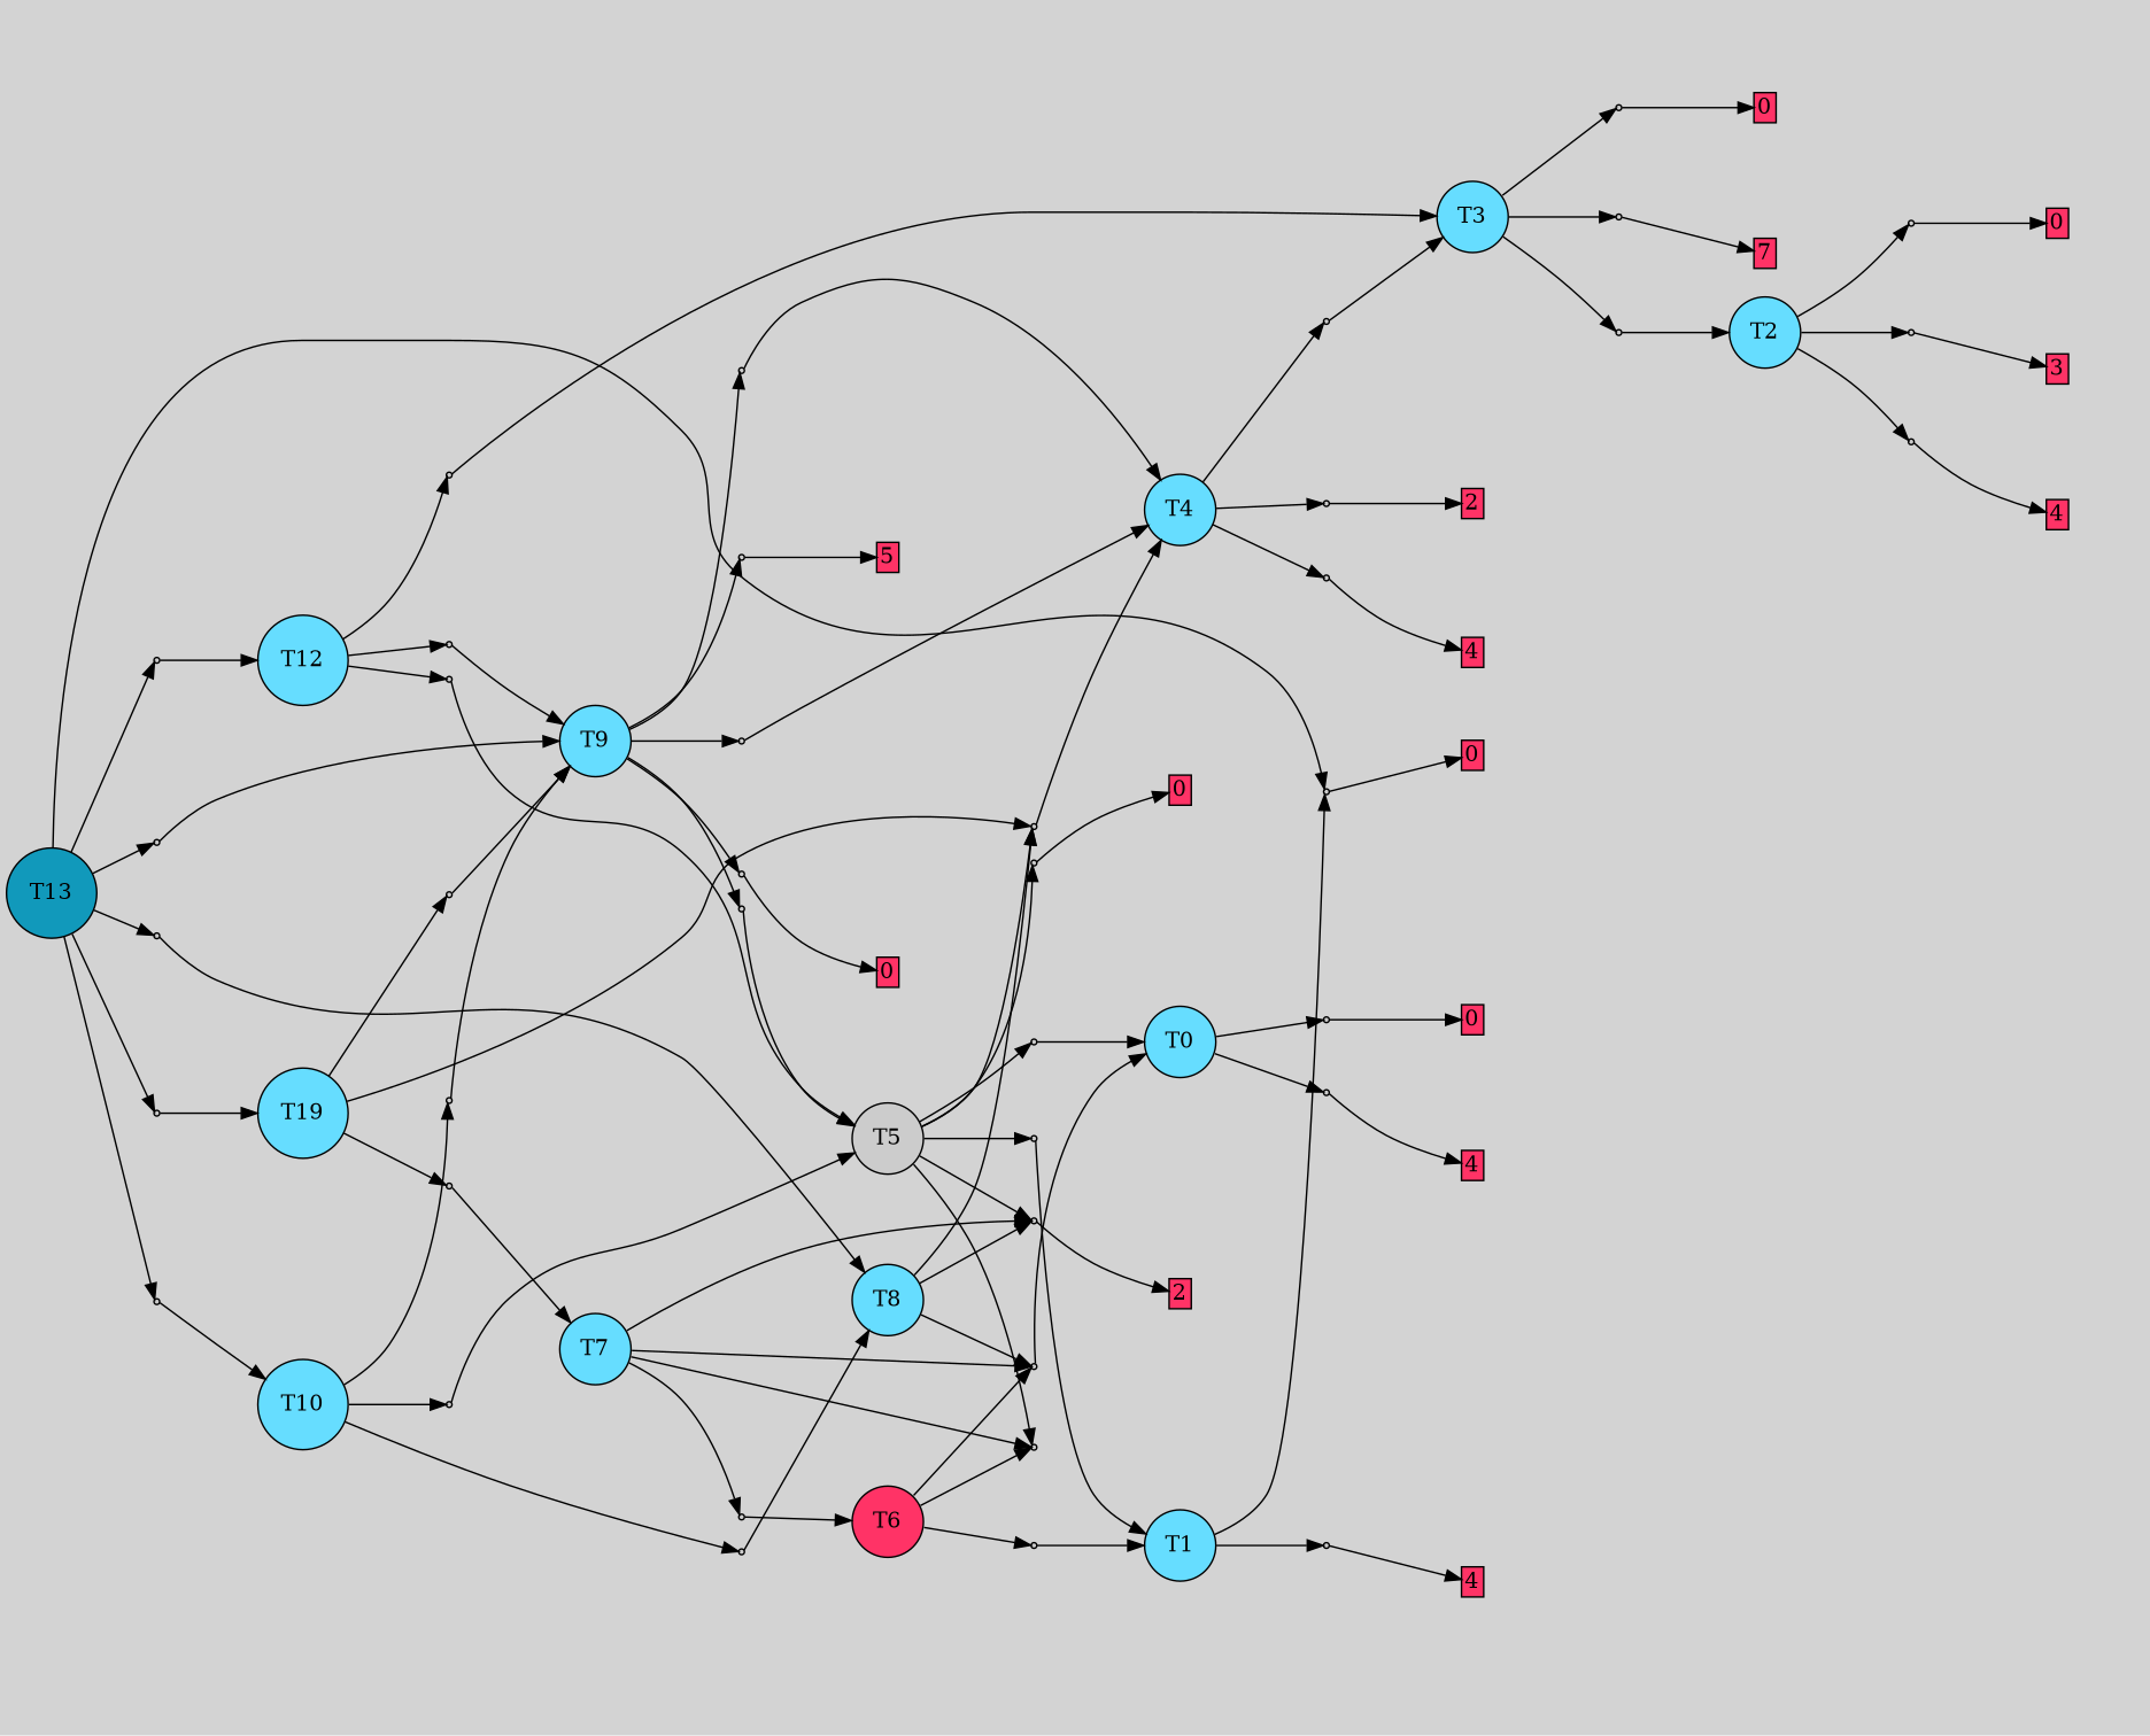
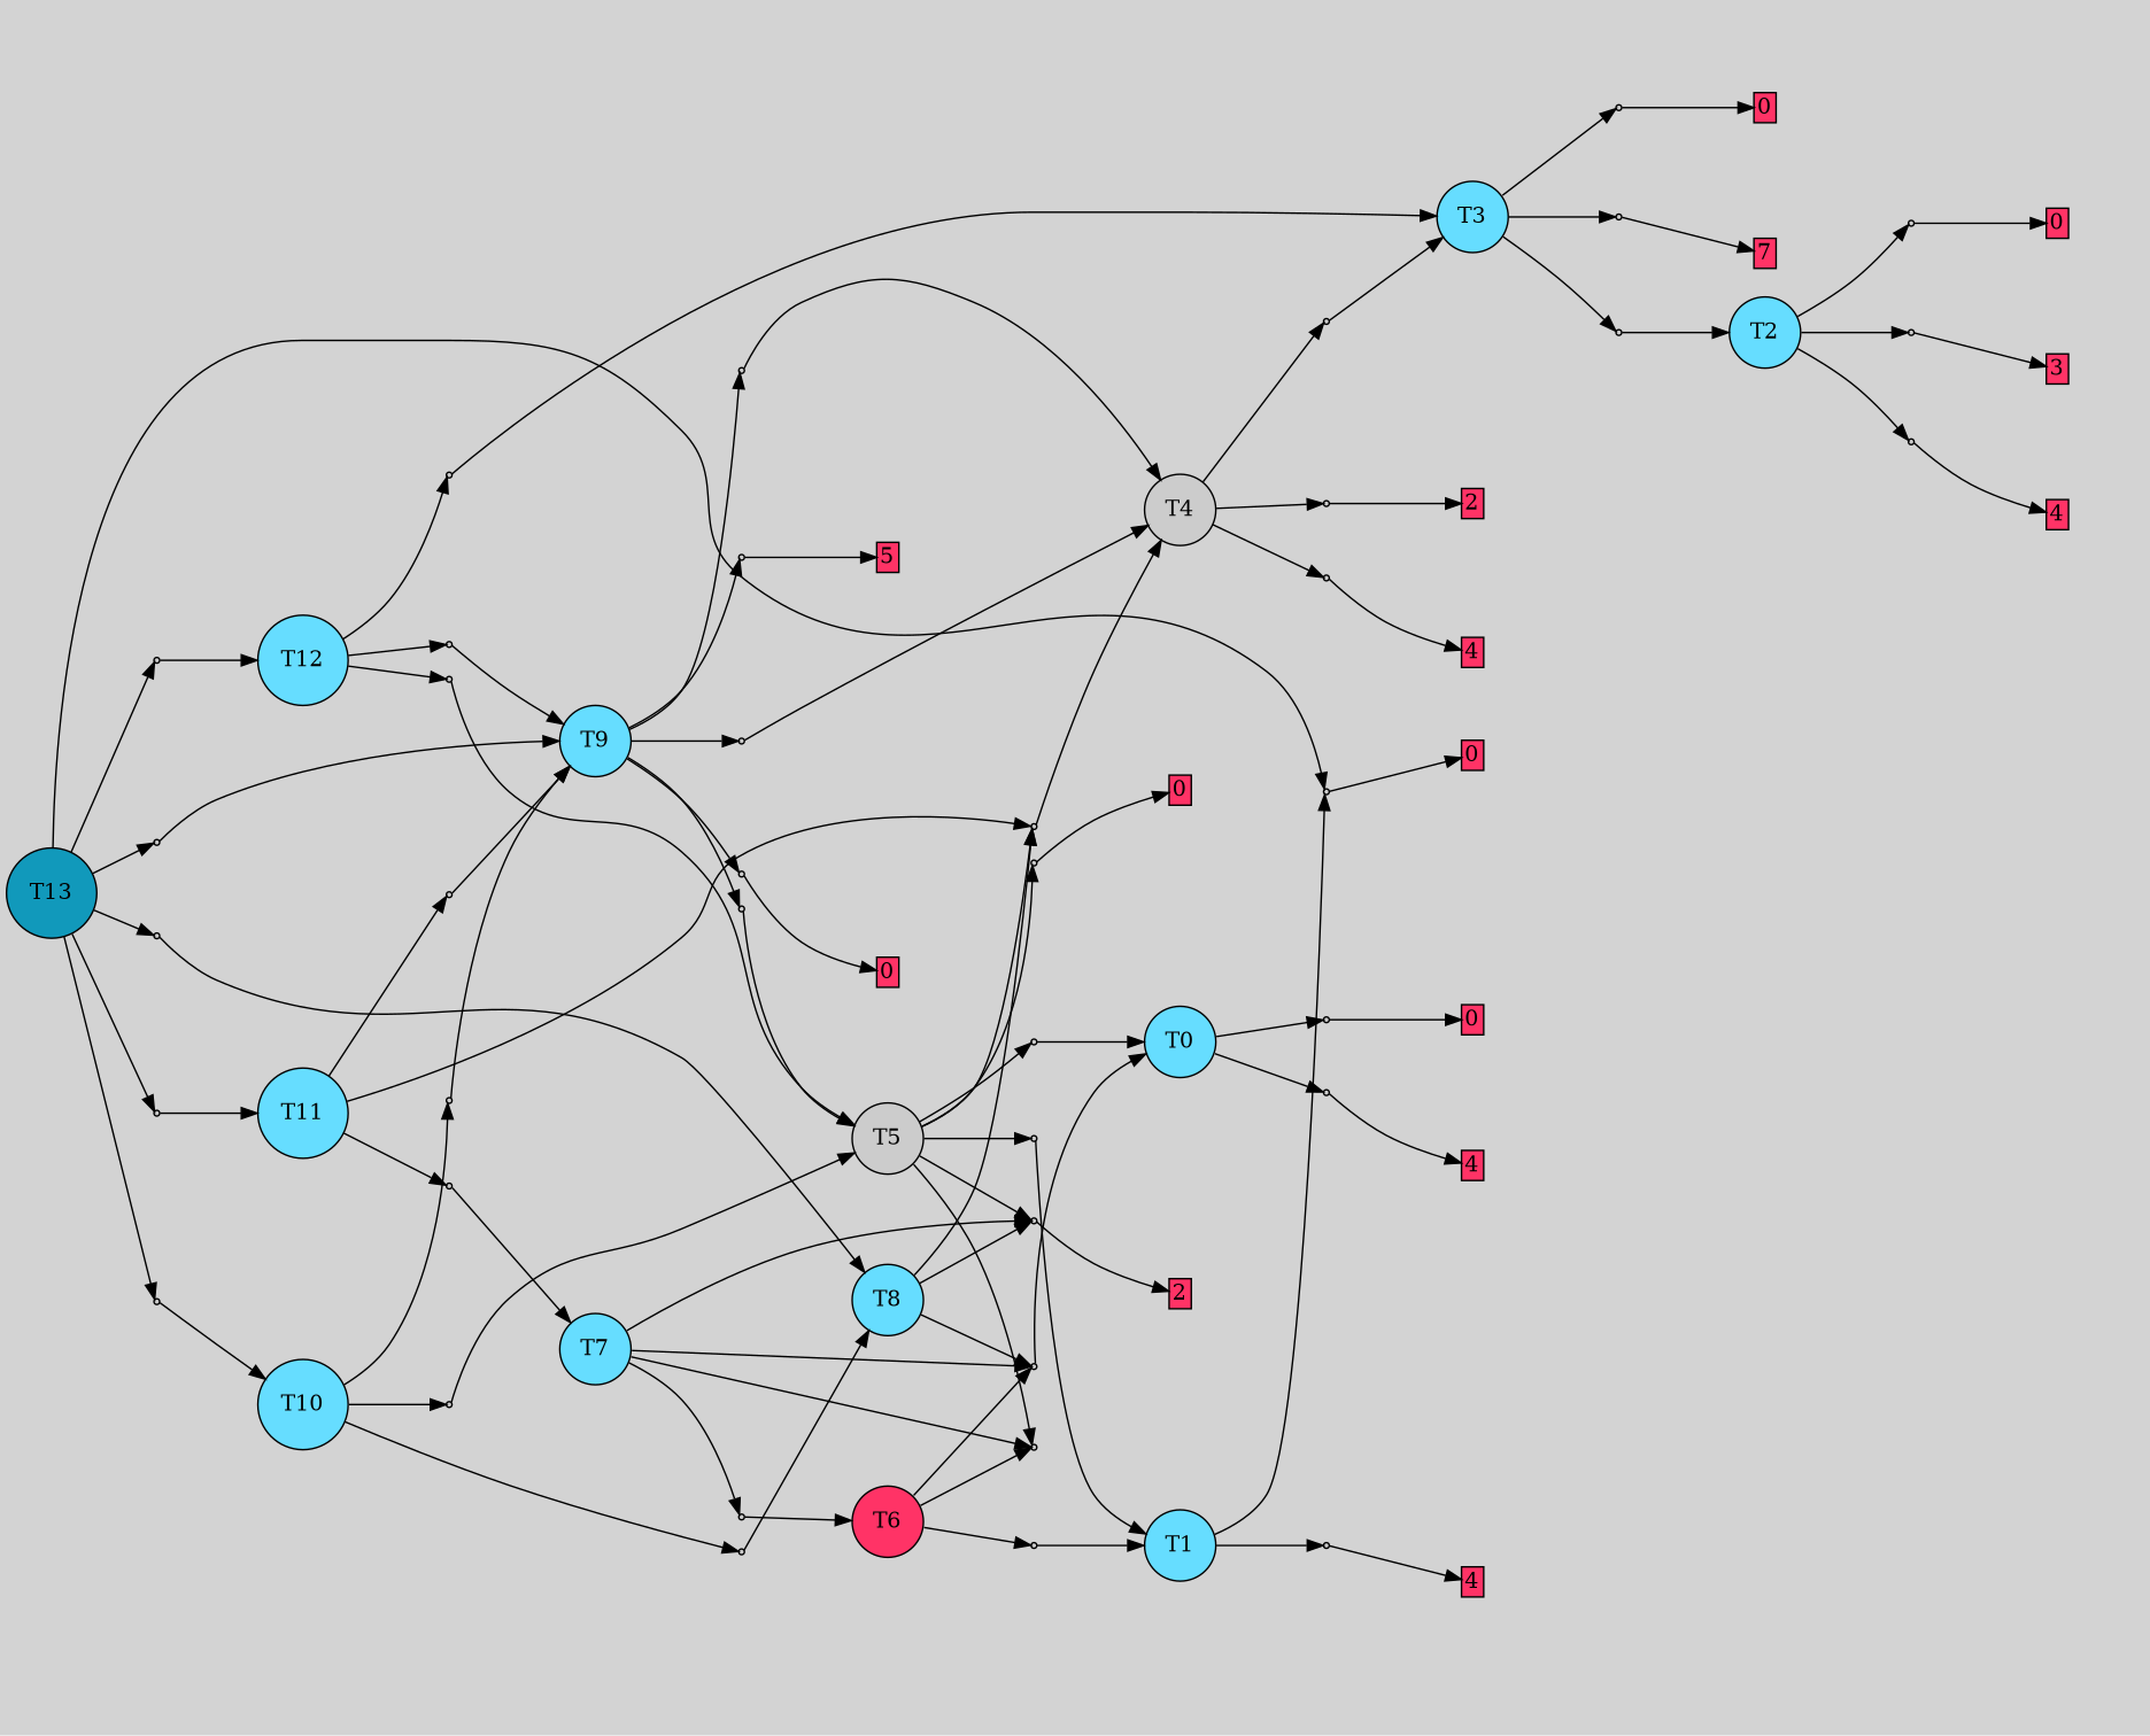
  digraph {
    bgcolor=lightgray
    rankdir=LR
    node [fillcolor="#cccccc" shape=box style=filled]
    T13 [fillcolor="#1199bb" shape=circle]
    P3 [shape=point]
    P35 [shape=point]
    P36 [shape=point]
    P37 [shape=point]
    P38 [shape=point]
    P39 [shape=point]
    T0 [fillcolor="#66ddff" shape=circle]
    P0 [shape=point]
    P1 [shape=point]
    n11 [label="2|0&1|6#3|4&#92;n" style=invis fillcolor=""]
    n12 [fillcolor="#ff3366" height=0 label=0 margin=0.03 width=0]
    n13 [label="1|0&0|1#1|2&#92;n" style=invis fillcolor=""]
    n14 [fillcolor="#ff3366" height=0 label=4 margin=0.03 width=0]
    T1 [fillcolor="#66ddff" shape=circle]
    P2 [shape=point]
    n17 [label="4|0&2|2#1|2&#92;n" style=invis fillcolor=""]
    n18 [fillcolor="#ff3366" height=0 label=4 margin=0.03 width=0]
    n19 [label="2|0&1|6#3|4&#92;n" style=invis fillcolor=""]
    n20 [fillcolor="#ff3366" height=0 label=0 margin=0.03 width=0]
    T2 [fillcolor="#66ddff" shape=circle]
    P4 [shape=point]
    P5 [shape=point]
    P6 [shape=point]
    n25 [label="2|0&1|6#3|4&#92;n" style=invis fillcolor=""]
    n26 [fillcolor="#ff3366" height=0 label=0 margin=0.03 width=0]
    n27 [label="3|0&1|7#3|6&#92;n" style=invis fillcolor=""]
    n28 [fillcolor="#ff3366" height=0 label=3 margin=0.03 width=0]
    n29 [label="4|0&2|2#1|2&#92;n" style=invis fillcolor=""]
    n30 [fillcolor="#ff3366" height=0 label=4 margin=0.03 width=0]
    T3 [fillcolor="#66ddff" shape=circle]
    P7 [shape=point]
    P8 [shape=point]
    P9 [shape=point]
    n35 [label="4|0&4|2#4|4&#92;n" style=invis fillcolor=""]
    n36 [fillcolor="#ff3366" height=0 label=0 margin=0.03 width=0]
    n37 [label="2|0&4|3#3|4&#92;n" style=invis fillcolor=""]
    n38 [fillcolor="#ff3366" height=0 label=7 margin=0.03 width=0]
    n39 [label="0|3&4|2#3|3&#92;n1|0&0|3#4|0&#92;n" style=invis fillcolor=""]
-   T4 [fillcolor="#66ddff" shape=circle]
+   T4 [shape=circle]
    P10 [shape=point]
    P11 [shape=point]
    P12 [shape=point]
    n44 [label="2|0&3|2#4|1&#92;n" style=invis fillcolor=""]
    n45 [fillcolor="#ff3366" height=0 label=2 margin=0.03 width=0]
    n46 [label="6|7&2|4#3|5&#92;n1|0&4|4#0|7&#92;n" style=invis fillcolor=""]
    n47 [fillcolor="#ff3366" height=0 label=4 margin=0.03 width=0]
    n48 [label="2|0&1|6#3|4&#92;n" style=invis fillcolor=""]
    T5 [shape=circle]
    P13 [shape=point]
    P14 [shape=point]
    P15 [shape=point]
    P16 [shape=point]
    P17 [shape=point]
    P18 [shape=point]
    n56 [label="1|0&4|0#3|1&#92;n" style=invis fillcolor=""]
    n57 [label="2|0&3|2#4|1&#92;n" style=invis fillcolor=""]
    n58 [fillcolor="#ff3366" height=0 label=2 margin=0.03 width=0]
    n59 [label="4|0&4|2#4|1&#92;n" style=invis fillcolor=""]
    n60 [label="2|0&2|6#3|4&#92;n" style=invis fillcolor=""]
    n61 [fillcolor="#ff3366" height=0 label=0 margin=0.03 width=0]
    n62 [label="8|3&1|0#0|2&#92;n1|0&0|6#0|3&#92;n" style=invis fillcolor=""]
    n63 [label="3|0&1|4#3|7&#92;n" style=invis fillcolor=""]
    T6 [fillcolor="#ff3366" shape=circle]
    P19 [shape=point]
    P20 [shape=point]
    n67 [label="2|0&1|6#3|4&#92;n" style=invis fillcolor=""]
    n68 [label="2|0&1|1#3|4&#92;n" style=invis fillcolor=""]
    T7 [fillcolor="#66ddff" shape=circle]
    P21 [shape=point]
    n71 [label="4|0&4|6#3|1&#92;n" style=invis fillcolor=""]
    T8 [fillcolor="#66ddff" shape=circle]
    T9 [fillcolor="#66ddff" shape=circle]
    P22 [shape=point]
    P23 [shape=point]
    P24 [shape=point]
    P25 [shape=point]
    P26 [shape=point]
    n79 [label="5|4&3|2#0|7&#92;n3|0&4|6#0|4&#92;n" style=invis fillcolor=""]
    n80 [fillcolor="#ff3366" height=0 label=5 margin=0.03 width=0]
    n81 [label="6|2&0|3#2|7&#92;n8|3&1|0#0|2&#92;n4|6&2|4#0|2&#92;n1|0&0|6#0|3&#92;n" style=invis fillcolor=""]
    n82 [label="1|0&4|1#4|5&#92;n" style=invis fillcolor=""]
    n83 [label="8|3&1|0#0|2&#92;n1|0&0|6#0|3&#92;n" style=invis fillcolor=""]
    n84 [label="2|0&2|6#3|4&#92;n" style=invis fillcolor=""]
    n85 [fillcolor="#ff3366" height=0 label=0 margin=0.03 width=0]
    T10 [fillcolor="#66ddff" shape=circle]
    P27 [shape=point]
    P28 [shape=point]
    P29 [shape=point]
    n90 [label="2|0&4|5#3|6&#92;n" style=invis fillcolor=""]
    n91 [label="1|0&4|1#3|6&#92;n" style=invis fillcolor=""]
    n92 [label="2|0&1|1#3|4&#92;n" style=invis fillcolor=""]
-   T11 [fillcolor="#66ddff" shape=circle label=T19]
+   T11 [fillcolor="#66ddff" shape=circle]
    P30 [shape=point]
    P31 [shape=point]
    n96 [label="2|0&4|5#3|6&#92;n" style=invis fillcolor=""]
    n97 [label="1|0&4|0#1|4&#92;n" style=invis fillcolor=""]
    T12 [fillcolor="#66ddff" shape=circle]
    P32 [shape=point]
    P33 [shape=point]
    P34 [shape=point]
    n102 [label="2|4&3|6#3|7&#92;n2|0&0|4#4|2&#92;n" style=invis fillcolor=""]
    n103 [label="2|0&4|5#3|6&#92;n" style=invis fillcolor=""]
    n104 [label="1|0&4|1#4|5&#92;n" style=invis fillcolor=""]
    n105 [label="8|2&3|5#2|7&#92;n1|0&0|2#2|0&#92;n" style=invis fillcolor=""]
    n106 [label="1|4&3|6#3|7&#92;n2|0&0|4#4|5&#92;n" style=invis fillcolor=""]
    n107 [label="2|0&4|5#3|6&#92;n" style=invis fillcolor=""]
    n108 [label="1|0&4|3#4|3&#92;n" style=invis fillcolor=""]
    n109 [label="2|0&3|2#4|1&#92;n" style=invis fillcolor=""]
    subgraph sub_1 {
      rank=same
      T13
    }
    T13 -> P3
    T13 -> P35
    T13 -> P36
    T13 -> P37
    T13 -> P38
    T13 -> P39
    P3 -> n19 [style=invis]
    P3 -> n20
    P35 -> T8
    P35 -> n105 [style=invis]
    P36 -> T12
    P36 -> n106 [style=invis]
    P37 -> T9
    P37 -> n107 [style=invis]
    P38 -> T11
    P38 -> n108 [style=invis]
    P39 -> T10
    P39 -> n109 [style=invis]
    T0 -> P0
    T0 -> P1
    P0 -> n11 [style=invis]
    P0 -> n12
    P1 -> n13 [style=invis]
    P1 -> n14
    T1 -> P3
    T1 -> P2
    P2 -> n17 [style=invis]
    P2 -> n18
    T2 -> P4
    T2 -> P5
    T2 -> P6
    P4 -> n25 [style=invis]
    P4 -> n26
    P5 -> n27 [style=invis]
    P5 -> n28
    P6 -> n29 [style=invis]
    P6 -> n30
    T3 -> P7
    T3 -> P8
    T3 -> P9
    P7 -> n35 [style=invis]
    P7 -> n36
    P8 -> n37 [style=invis]
    P8 -> n38
    P9 -> T2
    P9 -> n39 [style=invis]
    T4 -> P10
    T4 -> P11
    T4 -> P12
    P10 -> n44 [style=invis]
    P10 -> n45
    P11 -> n46 [style=invis]
    P11 -> n47
    P12 -> T3
    P12 -> n48 [style=invis]
    T5 -> P13
    T5 -> P14
    T5 -> P15
    T5 -> P16
    T5 -> P17
    T5 -> P18
    P13 -> n56 [style=invis]
    P14 -> n57 [style=invis]
    P14 -> n58
    P15 -> T0
    P15 -> n59 [style=invis]
    P16 -> n60 [style=invis]
    P16 -> n61
    P17 -> T4
    P17 -> n62 [style=invis]
    P18 -> T1
    P18 -> n63 [style=invis]
    T6 -> P13
    T6 -> P19
    T6 -> P20
    P19 -> T0
    P19 -> n67 [style=invis]
    P20 -> T1
    P20 -> n68 [style=invis]
    T7 -> P13
    T7 -> P14
    T7 -> P19
    T7 -> P21
    P21 -> T6
    P21 -> n71 [style=invis]
    T8 -> P14
    T8 -> P17
    T8 -> P19
    T9 -> P22
    T9 -> P23
    T9 -> P24
    T9 -> P25
    T9 -> P26
    P22 -> n79 [style=invis]
    P22 -> n80
    P23 -> T4
    P23 -> n81 [style=invis]
    P24 -> T5
    P24 -> n82 [style=invis]
    P25 -> T4
    P25 -> n83 [style=invis]
    P26 -> n84 [style=invis]
    P26 -> n85
    T10 -> P27
    T10 -> P28
    T10 -> P29
    P27 -> T9
    P27 -> n90 [style=invis]
    P28 -> T8
    P28 -> n91 [style=invis]
    P29 -> T5
    P29 -> n92 [style=invis]
    T11 -> P17
    T11 -> P30
    T11 -> P31
    P30 -> T9
    P30 -> n96 [style=invis]
    P31 -> T7
    P31 -> n97 [style=invis]
    T12 -> P32
    T12 -> P33
    T12 -> P34
    P32 -> T3
    P32 -> n102 [style=invis]
    P33 -> T9
    P33 -> n103 [style=invis]
    P34 -> T5
    P34 -> n104 [style=invis]
  }
